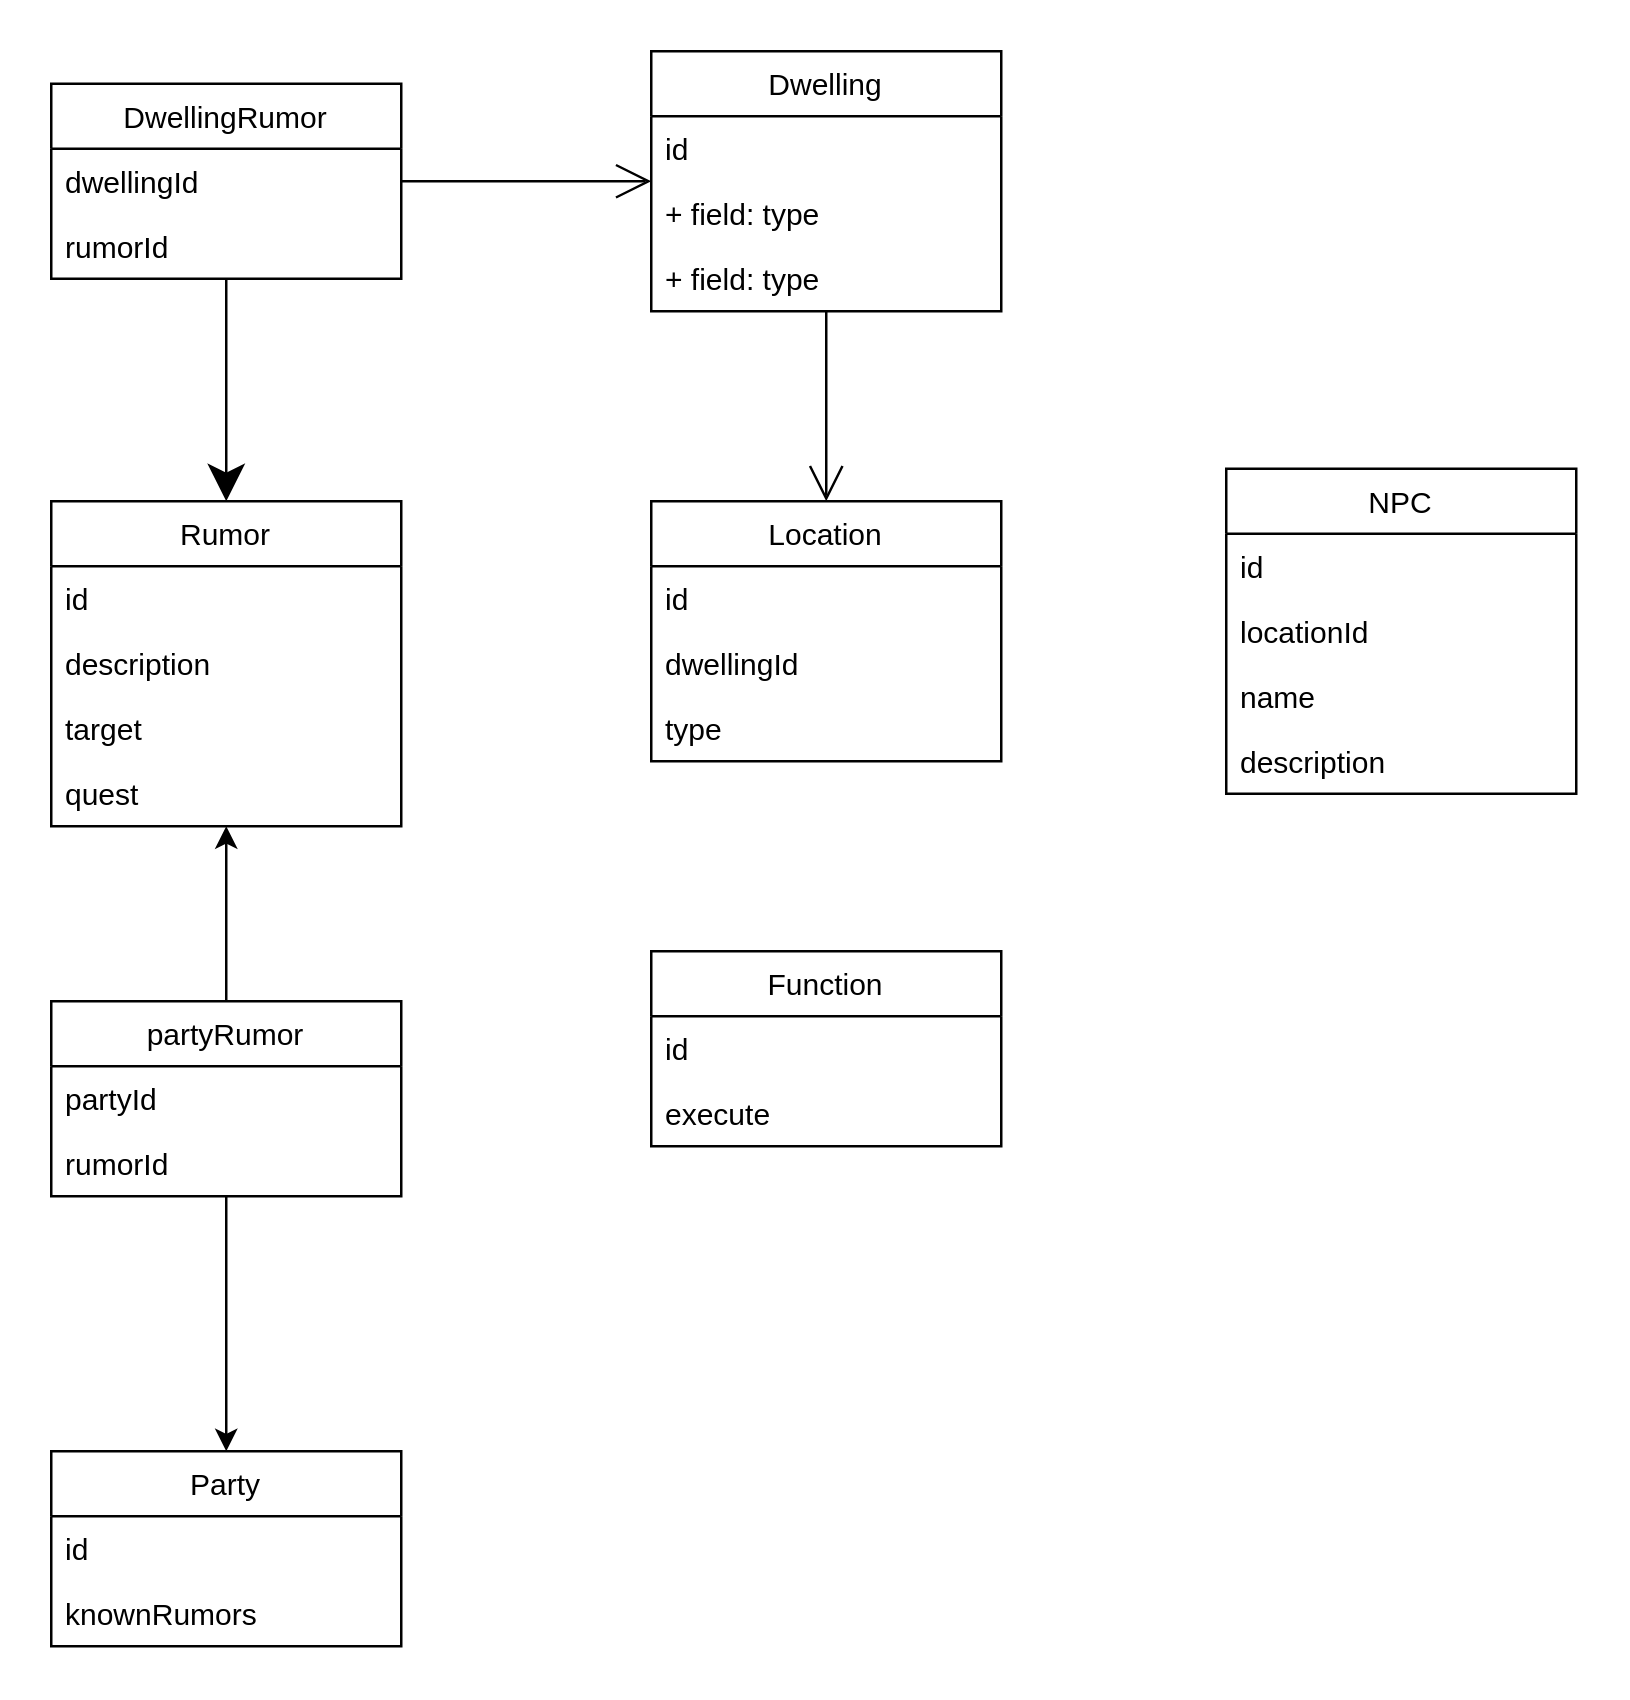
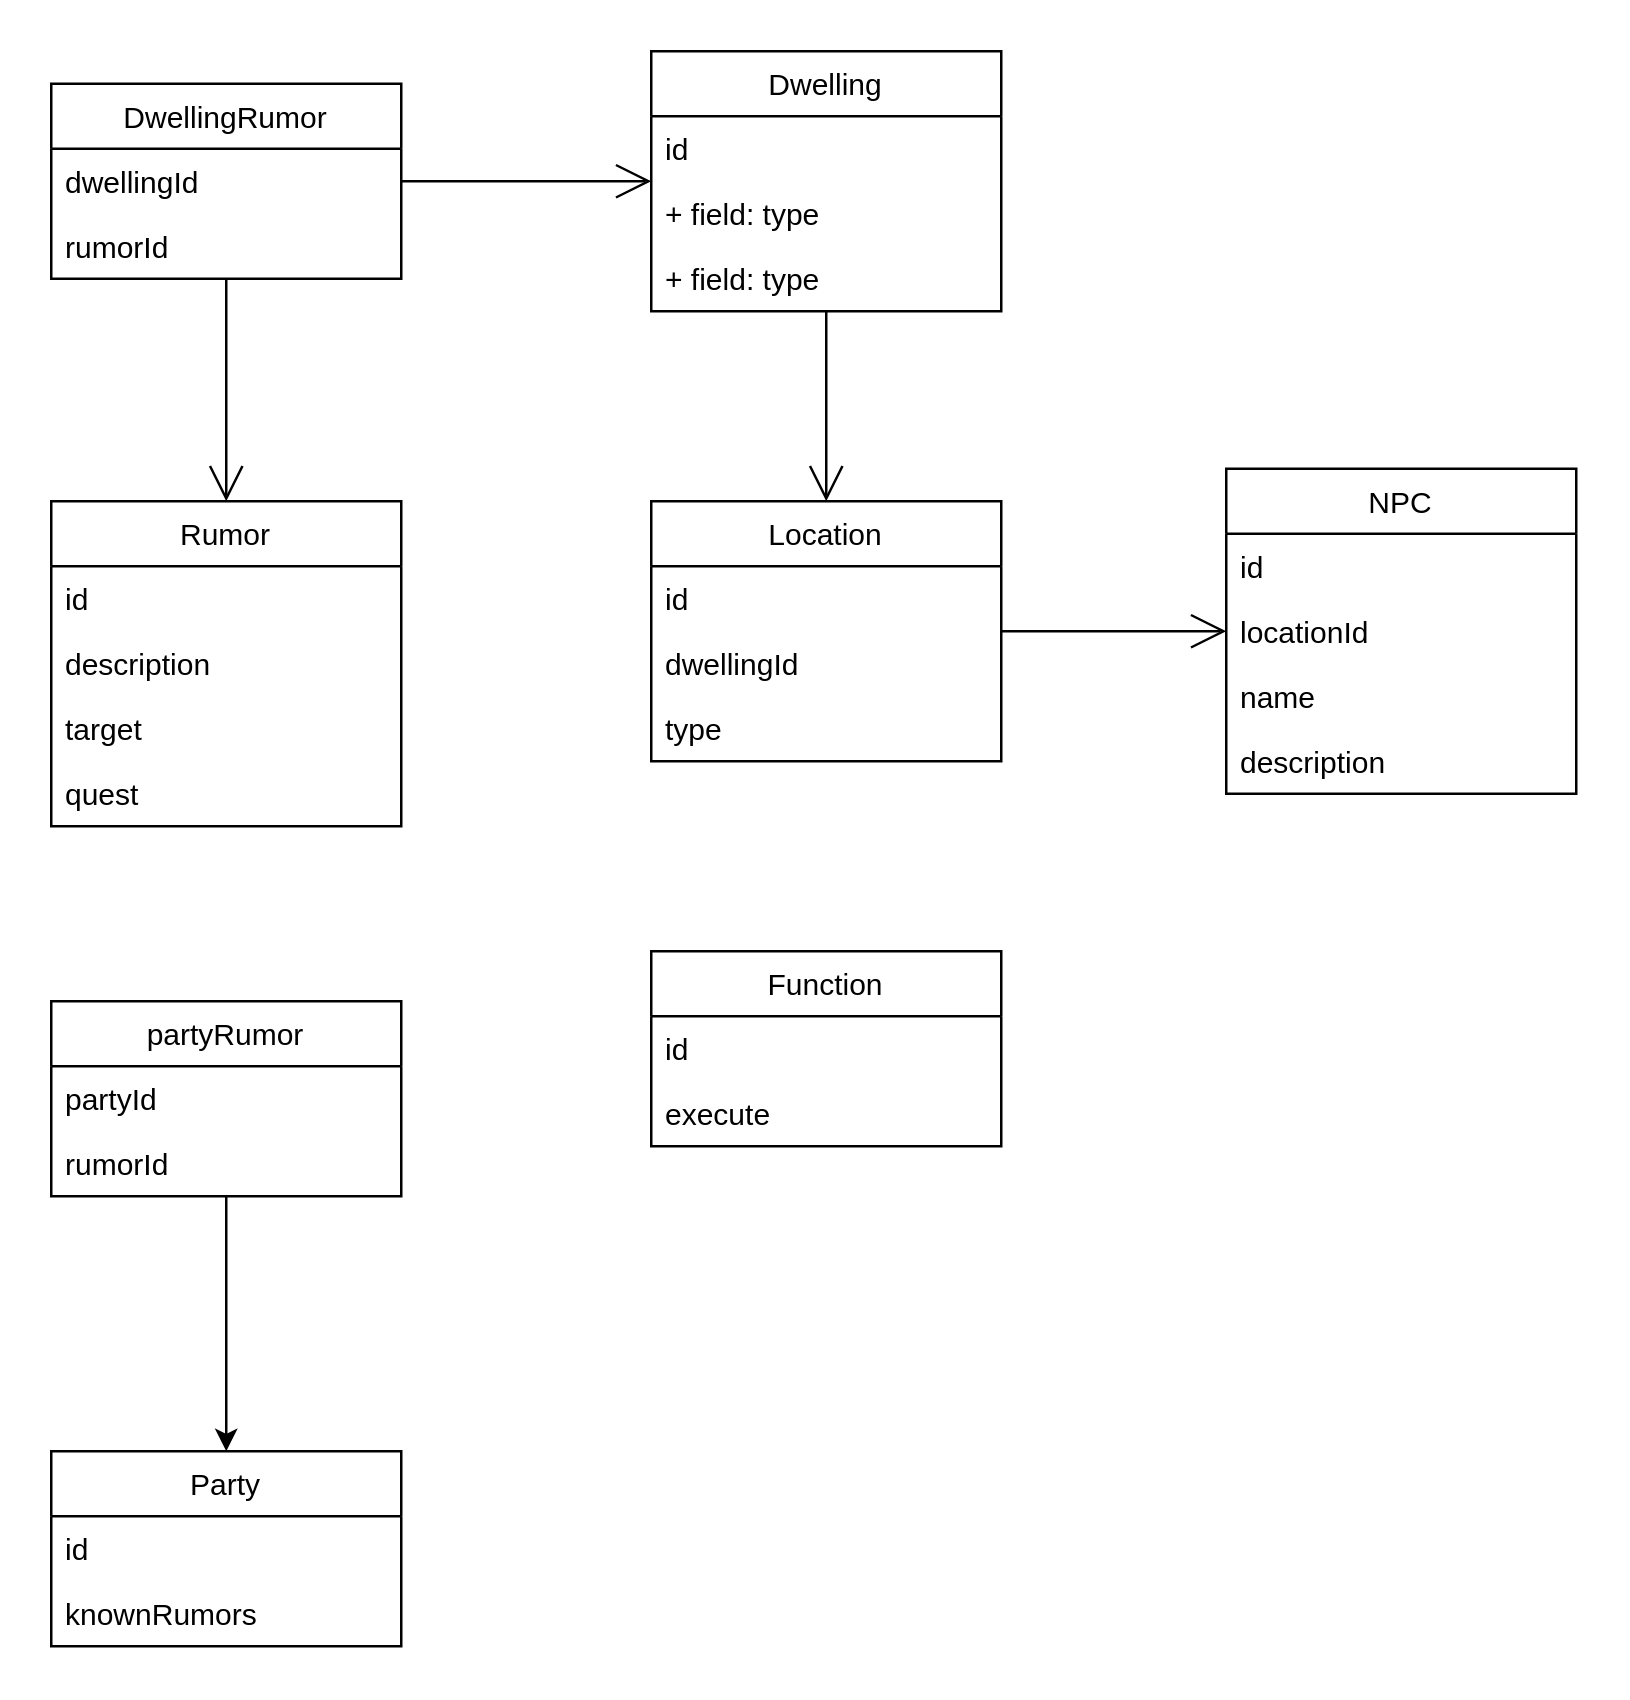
  <mxCell id="0" />
  <mxCell id="1" parent="0" />
  <mxCell id="2" value="Dwelling" style="swimlane;fontStyle=0;childLayout=stackLayout;horizontal=1;startSize=26;fillColor=none;horizontalStack=0;resizeParent=1;resizeParentMax=0;resizeLast=0;collapsible=1;marginBottom=0;" parent="1" vertex="1"><mxGeometry x="260" y="20" width="140" height="104" as="geometry" /></mxCell>
  <mxCell id="3" value="id" style="text;strokeColor=none;fillColor=none;align=left;verticalAlign=top;spacingLeft=4;spacingRight=4;overflow=hidden;rotatable=0;points=[[0,0.5],[1,0.5]];portConstraint=eastwest;" parent="2" vertex="1"><mxGeometry y="26" width="140" height="26" as="geometry" /></mxCell>
  <mxCell id="4" value="+ field: type" style="text;strokeColor=none;fillColor=none;align=left;verticalAlign=top;spacingLeft=4;spacingRight=4;overflow=hidden;rotatable=0;points=[[0,0.5],[1,0.5]];portConstraint=eastwest;" parent="2" vertex="1"><mxGeometry y="52" width="140" height="26" as="geometry" /></mxCell>
  <mxCell id="5" value="+ field: type" style="text;strokeColor=none;fillColor=none;align=left;verticalAlign=top;spacingLeft=4;spacingRight=4;overflow=hidden;rotatable=0;points=[[0,0.5],[1,0.5]];portConstraint=eastwest;" parent="2" vertex="1"><mxGeometry y="78" width="140" height="26" as="geometry" /></mxCell>
  <mxCell id="6" value="NPC" style="swimlane;fontStyle=0;childLayout=stackLayout;horizontal=1;startSize=26;fillColor=none;horizontalStack=0;resizeParent=1;resizeParentMax=0;resizeLast=0;collapsible=1;marginBottom=0;" parent="1" vertex="1"><mxGeometry x="490" y="187" width="140" height="130" as="geometry" /></mxCell>
  <mxCell id="7" value="id" style="text;strokeColor=none;fillColor=none;align=left;verticalAlign=top;spacingLeft=4;spacingRight=4;overflow=hidden;rotatable=0;points=[[0,0.5],[1,0.5]];portConstraint=eastwest;" parent="6" vertex="1"><mxGeometry y="26" width="140" height="26" as="geometry" /></mxCell>
  <mxCell id="8" value="locationId" style="text;strokeColor=none;fillColor=none;align=left;verticalAlign=top;spacingLeft=4;spacingRight=4;overflow=hidden;rotatable=0;points=[[0,0.5],[1,0.5]];portConstraint=eastwest;" parent="6" vertex="1"><mxGeometry y="52" width="140" height="26" as="geometry" /></mxCell>
  <mxCell id="9" value="name" style="text;strokeColor=none;fillColor=none;align=left;verticalAlign=top;spacingLeft=4;spacingRight=4;overflow=hidden;rotatable=0;points=[[0,0.5],[1,0.5]];portConstraint=eastwest;" parent="6" vertex="1"><mxGeometry y="78" width="140" height="26" as="geometry" /></mxCell>
  <mxCell id="10" value="description" style="text;strokeColor=none;fillColor=none;align=left;verticalAlign=top;spacingLeft=4;spacingRight=4;overflow=hidden;rotatable=0;points=[[0,0.5],[1,0.5]];portConstraint=eastwest;" parent="6" vertex="1"><mxGeometry y="104" width="140" height="26" as="geometry" /></mxCell>
  <mxCell id="11" value="Location" style="swimlane;fontStyle=0;childLayout=stackLayout;horizontal=1;startSize=26;fillColor=none;horizontalStack=0;resizeParent=1;resizeParentMax=0;resizeLast=0;collapsible=1;marginBottom=0;" parent="1" vertex="1"><mxGeometry x="260" y="200" width="140" height="104" as="geometry" /></mxCell>
  <mxCell id="12" value="id" style="text;strokeColor=none;fillColor=none;align=left;verticalAlign=top;spacingLeft=4;spacingRight=4;overflow=hidden;rotatable=0;points=[[0,0.5],[1,0.5]];portConstraint=eastwest;" parent="11" vertex="1"><mxGeometry y="26" width="140" height="26" as="geometry" /></mxCell>
  <mxCell id="13" value="dwellingId" style="text;strokeColor=none;fillColor=none;align=left;verticalAlign=top;spacingLeft=4;spacingRight=4;overflow=hidden;rotatable=0;points=[[0,0.5],[1,0.5]];portConstraint=eastwest;" parent="11" vertex="1"><mxGeometry y="52" width="140" height="26" as="geometry" /></mxCell>
  <mxCell id="14" value="type" style="text;strokeColor=none;fillColor=none;align=left;verticalAlign=top;spacingLeft=4;spacingRight=4;overflow=hidden;rotatable=0;points=[[0,0.5],[1,0.5]];portConstraint=eastwest;" parent="11" vertex="1"><mxGeometry y="78" width="140" height="26" as="geometry" /></mxCell>
+ <mxCell id="15" value="" style="endArrow=open;endFill=1;endSize=12;html=1;rounded=0;" parent="1" source="11" target="6" edge="1"><mxGeometry width="160" relative="1" as="geometry"><mxPoint x="-30" y="270" as="sourcePoint" /><mxPoint x="510" y="390" as="targetPoint" /></mxGeometry></mxCell>
  <mxCell id="16" value="" style="endArrow=open;endFill=1;endSize=12;html=1;rounded=0;" parent="1" source="2" target="11" edge="1"><mxGeometry width="160" relative="1" as="geometry"><mxPoint x="550" y="100" as="sourcePoint" /><mxPoint x="80" y="290" as="targetPoint" /></mxGeometry></mxCell>
  <mxCell id="17" value="Function" style="swimlane;fontStyle=0;childLayout=stackLayout;horizontal=1;startSize=26;fillColor=none;horizontalStack=0;resizeParent=1;resizeParentMax=0;resizeLast=0;collapsible=1;marginBottom=0;" parent="1" vertex="1"><mxGeometry x="260" y="380" width="140" height="78" as="geometry" /></mxCell>
  <mxCell id="18" value="id" style="text;strokeColor=none;fillColor=none;align=left;verticalAlign=top;spacingLeft=4;spacingRight=4;overflow=hidden;rotatable=0;points=[[0,0.5],[1,0.5]];portConstraint=eastwest;" parent="17" vertex="1"><mxGeometry y="26" width="140" height="26" as="geometry" /></mxCell>
  <mxCell id="19" value="execute" style="text;strokeColor=none;fillColor=none;align=left;verticalAlign=top;spacingLeft=4;spacingRight=4;overflow=hidden;rotatable=0;points=[[0,0.5],[1,0.5]];portConstraint=eastwest;" parent="17" vertex="1"><mxGeometry y="52" width="140" height="26" as="geometry" /></mxCell>
  <mxCell id="20" value="Rumor" style="swimlane;fontStyle=0;childLayout=stackLayout;horizontal=1;startSize=26;fillColor=none;horizontalStack=0;resizeParent=1;resizeParentMax=0;resizeLast=0;collapsible=1;marginBottom=0;" vertex="1" parent="1"><mxGeometry x="20" y="200" width="140" height="130" as="geometry" /></mxCell>
  <mxCell id="21" value="id" style="text;strokeColor=none;fillColor=none;align=left;verticalAlign=top;spacingLeft=4;spacingRight=4;overflow=hidden;rotatable=0;points=[[0,0.5],[1,0.5]];portConstraint=eastwest;" vertex="1" parent="20"><mxGeometry y="26" width="140" height="26" as="geometry" /></mxCell>
  <mxCell id="22" value="description" style="text;strokeColor=none;fillColor=none;align=left;verticalAlign=top;spacingLeft=4;spacingRight=4;overflow=hidden;rotatable=0;points=[[0,0.5],[1,0.5]];portConstraint=eastwest;" vertex="1" parent="20"><mxGeometry y="52" width="140" height="26" as="geometry" /></mxCell>
  <mxCell id="23" value="target" style="text;strokeColor=none;fillColor=none;align=left;verticalAlign=top;spacingLeft=4;spacingRight=4;overflow=hidden;rotatable=0;points=[[0,0.5],[1,0.5]];portConstraint=eastwest;" vertex="1" parent="20"><mxGeometry y="78" width="140" height="26" as="geometry" /></mxCell>
  <mxCell id="24" value="quest" style="text;strokeColor=none;fillColor=none;align=left;verticalAlign=top;spacingLeft=4;spacingRight=4;overflow=hidden;rotatable=0;points=[[0,0.5],[1,0.5]];portConstraint=eastwest;" vertex="1" parent="20"><mxGeometry y="104" width="140" height="26" as="geometry" /></mxCell>
  <mxCell id="25" value="DwellingRumor" style="swimlane;fontStyle=0;childLayout=stackLayout;horizontal=1;startSize=26;fillColor=none;horizontalStack=0;resizeParent=1;resizeParentMax=0;resizeLast=0;collapsible=1;marginBottom=0;" vertex="1" parent="1"><mxGeometry x="20" y="33" width="140" height="78" as="geometry" /></mxCell>
  <mxCell id="26" value="dwellingId" style="text;strokeColor=none;fillColor=none;align=left;verticalAlign=top;spacingLeft=4;spacingRight=4;overflow=hidden;rotatable=0;points=[[0,0.5],[1,0.5]];portConstraint=eastwest;" vertex="1" parent="25"><mxGeometry y="26" width="140" height="26" as="geometry" /></mxCell>
  <mxCell id="27" value="rumorId" style="text;strokeColor=none;fillColor=none;align=left;verticalAlign=top;spacingLeft=4;spacingRight=4;overflow=hidden;rotatable=0;points=[[0,0.5],[1,0.5]];portConstraint=eastwest;" vertex="1" parent="25"><mxGeometry y="52" width="140" height="26" as="geometry" /></mxCell>
- <mxCell id="28" value="" style="endArrow=classic;endFill=1;endSize=12;html=1;rounded=0;" edge="1" parent="1" source="25" target="20"><mxGeometry width="160" relative="1" as="geometry"><mxPoint x="320" y="530" as="sourcePoint" /><mxPoint x="320" y="606" as="targetPoint" /></mxGeometry></mxCell>
+ <mxCell id="28" value="" style="endArrow=open;endFill=1;endSize=12;html=1;rounded=0;" edge="1" parent="1" source="25" target="20"><mxGeometry width="160" relative="1" as="geometry"><mxPoint x="320" y="530" as="sourcePoint" /><mxPoint x="320" y="606" as="targetPoint" /></mxGeometry></mxCell>
  <mxCell id="29" value="" style="endArrow=open;endFill=1;endSize=12;html=1;rounded=0;" edge="1" parent="1" source="25" target="2"><mxGeometry width="160" relative="1" as="geometry"><mxPoint x="320" y="650" as="sourcePoint" /><mxPoint x="320" y="540" as="targetPoint" /></mxGeometry></mxCell>
  <mxCell id="30" value="Party" style="swimlane;fontStyle=0;childLayout=stackLayout;horizontal=1;startSize=26;fillColor=none;horizontalStack=0;resizeParent=1;resizeParentMax=0;resizeLast=0;collapsible=1;marginBottom=0;" vertex="1" parent="1"><mxGeometry x="20" y="580" width="140" height="78" as="geometry" /></mxCell>
  <mxCell id="31" value="id" style="text;strokeColor=none;fillColor=none;align=left;verticalAlign=top;spacingLeft=4;spacingRight=4;overflow=hidden;rotatable=0;points=[[0,0.5],[1,0.5]];portConstraint=eastwest;" vertex="1" parent="30"><mxGeometry y="26" width="140" height="26" as="geometry" /></mxCell>
  <mxCell id="32" value="knownRumors" style="text;strokeColor=none;fillColor=none;align=left;verticalAlign=top;spacingLeft=4;spacingRight=4;overflow=hidden;rotatable=0;points=[[0,0.5],[1,0.5]];portConstraint=eastwest;" vertex="1" parent="30"><mxGeometry y="52" width="140" height="26" as="geometry" /></mxCell>
  <mxCell id="33" value="" style="endArrow=classic;html=1;rounded=0;" edge="1" parent="1" source="34" target="30"><mxGeometry width="50" height="50" relative="1" as="geometry"><mxPoint x="320" y="590" as="sourcePoint" /><mxPoint x="190" y="500" as="targetPoint" /></mxGeometry></mxCell>
  <mxCell id="34" value="partyRumor" style="swimlane;fontStyle=0;childLayout=stackLayout;horizontal=1;startSize=26;fillColor=none;horizontalStack=0;resizeParent=1;resizeParentMax=0;resizeLast=0;collapsible=1;marginBottom=0;" vertex="1" parent="1"><mxGeometry x="20" y="400" width="140" height="78" as="geometry" /></mxCell>
  <mxCell id="35" value="partyId" style="text;strokeColor=none;fillColor=none;align=left;verticalAlign=top;spacingLeft=4;spacingRight=4;overflow=hidden;rotatable=0;points=[[0,0.5],[1,0.5]];portConstraint=eastwest;" vertex="1" parent="34"><mxGeometry y="26" width="140" height="26" as="geometry" /></mxCell>
  <mxCell id="36" value="rumorId" style="text;strokeColor=none;fillColor=none;align=left;verticalAlign=top;spacingLeft=4;spacingRight=4;overflow=hidden;rotatable=0;points=[[0,0.5],[1,0.5]];portConstraint=eastwest;" vertex="1" parent="34"><mxGeometry y="52" width="140" height="26" as="geometry" /></mxCell>
- <mxCell id="37" value="" style="endArrow=classic;html=1;rounded=0;" edge="1" parent="1" source="34" target="20"><mxGeometry width="50" height="50" relative="1" as="geometry"><mxPoint x="100" y="488" as="sourcePoint" /><mxPoint x="100" y="590" as="targetPoint" /></mxGeometry></mxCell>
